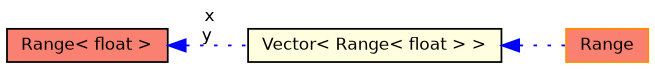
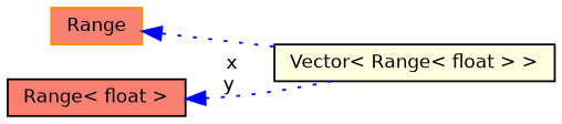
  digraph {
    rankdir=LR
    node [color=black fillcolor=salmon fontname=Helvetica fontsize=10 shape=box style=filled]
    edge [color=blue dir=back fontname=Helvetica fontsize=10 labelfontname=Helvetica labelfontsize=10 style=dotted]
    n1 [color=darkorange fontcolor=black height=0.2 label=Range width=0.4]
    n2 [fillcolor=lightyellow height=0.2 label="Vector\< Range\< float \> \>" width=0.4]
    n3 [height=0.2 label="Range\< float \>" width=0.4]
-   n2 -> n1
+   n1 -> n2
    n3 -> n2 [label=" x\ny"]
  }
